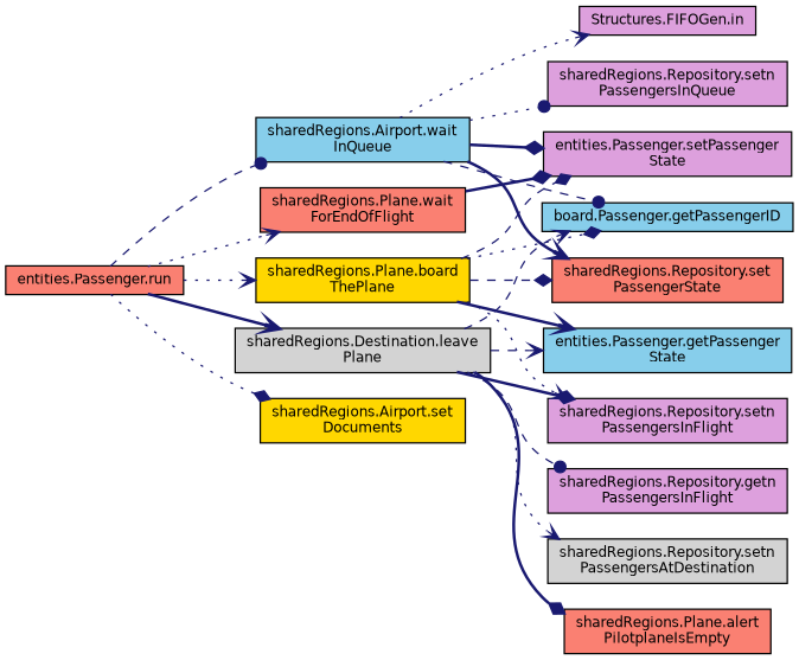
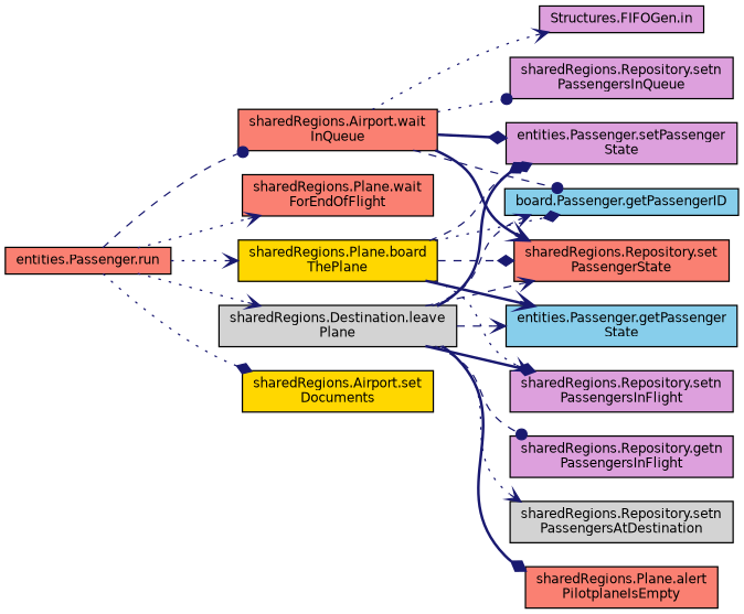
  digraph {
    rankdir=LR
    node [color=black fillcolor=salmon fontname=Helvetica fontsize=10 shape=record style=filled]
    edge [arrowhead=vee color=midnightblue fontname=Helvetica fontsize=10 labelfontname=Helvetica labelfontsize=10 style=dashed]
    n1 [fontcolor=black height=0.2 label="entities.Passenger.run" width=0.4]
-   n2 [fillcolor=skyblue height=0.2 label="sharedRegions.Airport.wait\lInQueue" width=0.4]
+   n2 [height=0.2 label="sharedRegions.Airport.wait\lInQueue" width=0.4]
    n3 [fillcolor=gold height=0.2 label="sharedRegions.Airport.set\lDocuments" width=0.4]
    n4 [fillcolor=gold height=0.2 label="sharedRegions.Plane.board\lThePlane" width=0.4]
    n5 [height=0.2 label="sharedRegions.Plane.wait\lForEndOfFlight" width=0.4]
    n6 [fillcolor=lightgrey height=0.2 label="sharedRegions.Destination.leave\lPlane" width=0.4]
    n7 [fillcolor=plum height=0.2 label="entities.Passenger.setPassenger\lState" width=0.4]
    n8 [fillcolor=skyblue height=0.2 label="board.Passenger.getPassengerID" width=0.4]
    n9 [fillcolor=plum height=0.2 label="Structures.FIFOGen.in" width=0.4]
    n10 [fillcolor=plum height=0.2 label="sharedRegions.Repository.setn\lPassengersInQueue" width=0.4]
    n11 [height=0.2 label="sharedRegions.Repository.set\lPassengerState" width=0.4]
    n12 [fillcolor=skyblue height=0.2 label="entities.Passenger.getPassenger\lState" width=0.4]
    n13 [fillcolor=plum height=0.2 label="sharedRegions.Repository.setn\lPassengersInFlight" width=0.4]
    n14 [fillcolor=plum height=0.2 label="sharedRegions.Repository.getn\lPassengersInFlight" width=0.4]
    n15 [fillcolor=lightgrey height=0.2 label="sharedRegions.Repository.setn\lPassengersAtDestination" width=0.4]
    n16 [height=0.2 label="sharedRegions.Plane.alert\lPilotplaneIsEmpty" width=0.4]
    n1 -> n2 [arrowhead=dot]
    n1 -> n3 [arrowhead=diamond style=dotted]
    n1 -> n4 [style=dotted]
    n1 -> n5 [style=dotted]
-   n1 -> n6 [style=bold]
+   n1 -> n6 [style=dotted]
    n2 -> n7 [arrowhead=diamond style=bold]
    n2 -> n8 [arrowhead=dot]
    n2 -> n9 [style=dotted]
    n2 -> n10 [arrowhead=dot style=dotted]
    n2 -> n11 [style=bold]
    n4 -> n7 [arrowhead=diamond]
    n4 -> n8 [arrowhead=diamond style=dotted]
    n4 -> n11 [arrowhead=diamond]
    n4 -> n12 [style=bold]
    n4 -> n13 [style=dotted]
-   n5 -> n7 [arrowhead=diamond style=bold]
+   n6 -> n7 [arrowhead=diamond style=bold]
    n6 -> n8
+   n6 -> n11
    n6 -> n12
    n6 -> n13 [arrowhead=diamond style=bold]
    n6 -> n14 [arrowhead=dot]
    n6 -> n15 [style=dotted]
    n6 -> n16 [arrowhead=diamond style=bold]
  }
